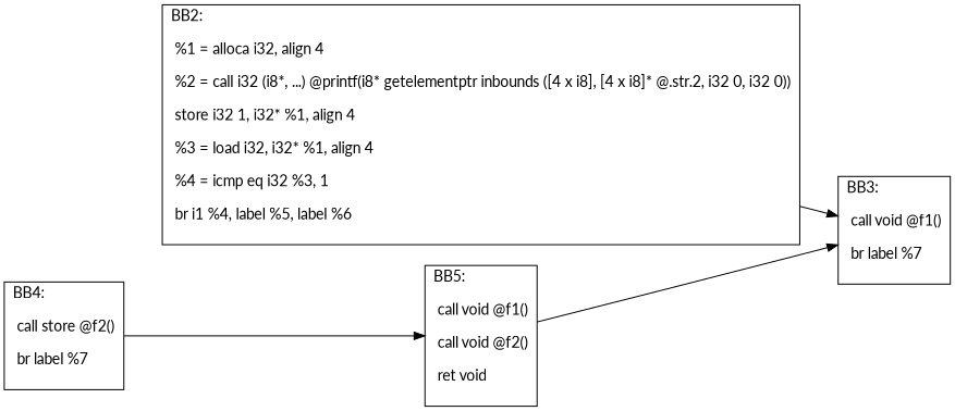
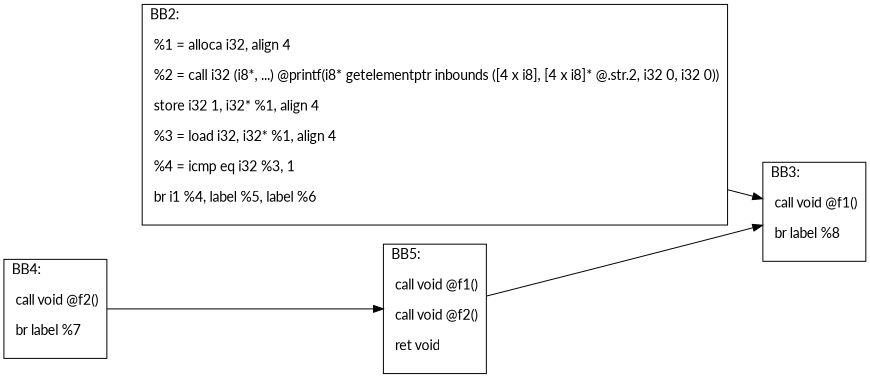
  digraph {
    fontname=Lato
    rankdir=LR
    node [fontname=Lato shape=record]
    edge [fontname=Lato]
    n1 [label="{BB2:\l\l  %1 = alloca i32, align 4\l\n  %2 = call i32 (i8*, ...) @printf(i8* getelementptr inbounds ([4 x i8], [4 x i8]* @.str.2, i32 0, i32 0))\l\n  store i32 1, i32* %1, align 4\l\n  %3 = load i32, i32* %1, align 4\l\n  %4 = icmp eq i32 %3, 1\l\n  br i1 %4, label %5, label %6\l\n}"]
-   n2 [label="{BB3:\l\l  call void @f1()\l\n  br label %7\l\n}"]
-   n3 [label="{BB4:\l\l  call store @f2()\l\n  br label %7\l\n}"]
+   n2 [label="{BB3:\l\l  call void @f1()\l\n  br label %8\l\n}"]
+   n3 [label="{BB4:\l\l  call void @f2()\l\n  br label %7\l\n}"]
    n4 [label="{BB5:\l\l  call void @f1()\l\n  call void @f2()\l\n  ret void\l\n}"]
    n1 -> n2
    n3 -> n4
    n4 -> n2
  }
